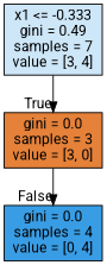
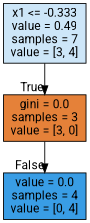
  digraph {
    fontname=Roboto
    node [color=black fontname=Roboto shape=box style=filled]
    edge [fontname=Roboto labeldistance=2.5]
-   n1 [fillcolor="#399de540" label="x1 <= -0.333\ngini = 0.49\nsamples = 7\nvalue = [3, 4]"]
+   n1 [fillcolor="#399de540" label="x1 <= -0.333\nvalue = 0.49\nsamples = 7\nvalue = [3, 4]"]
    n2 [fillcolor="#e58139ff" label="gini = 0.0\nsamples = 3\nvalue = [3, 0]"]
-   n3 [fillcolor="#399de5ff" label="gini = 0.0\nsamples = 4\nvalue = [0, 4]"]
+   n3 [fillcolor="#399de5ff" label="value = 0.0\nsamples = 4\nvalue = [0, 4]"]
    n1 -> n2 [headlabel=True labelangle=45]
    n2 -> n3 [headlabel=False labelangle=-45]
  }
